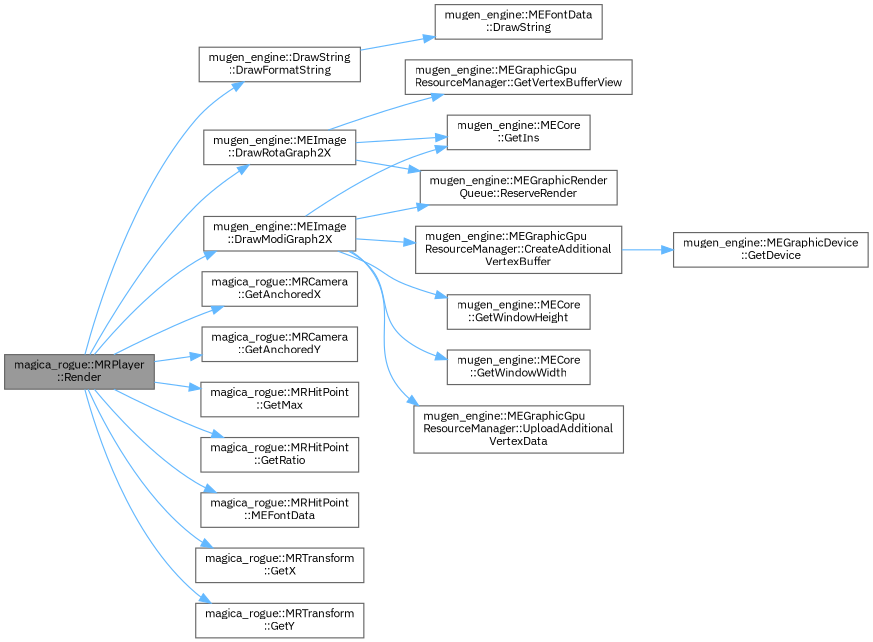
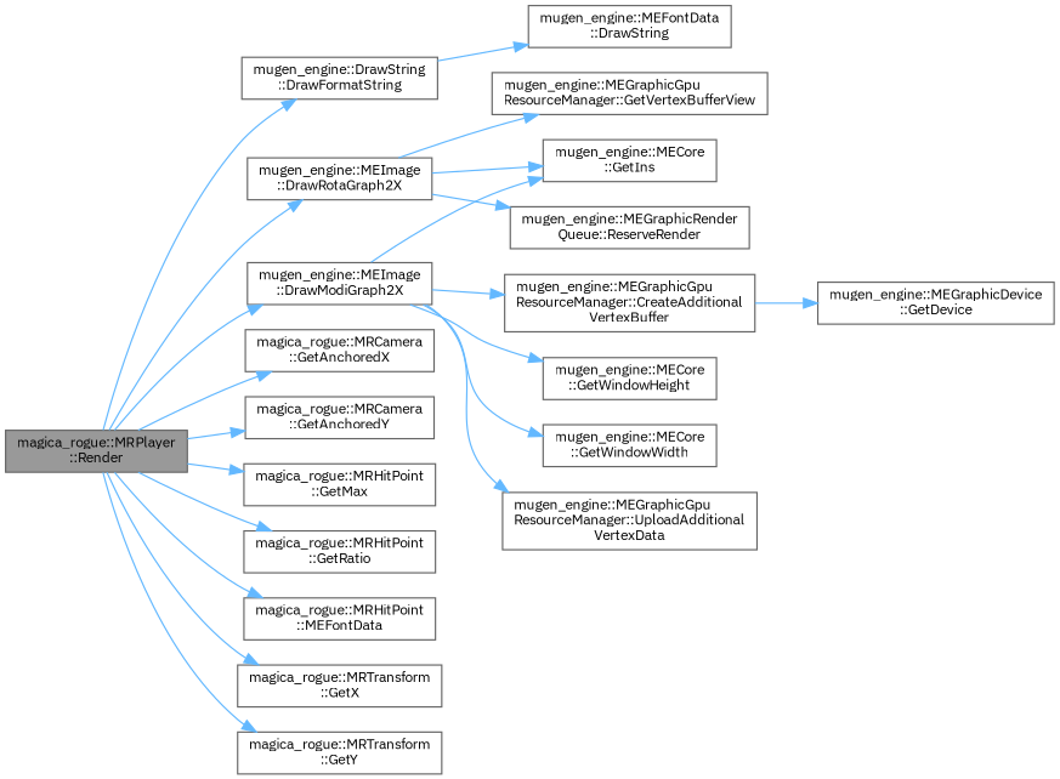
  digraph {
    fontname="IBM Plex Sans"
    rankdir=LR
    node [color=grey40 fillcolor=white fontname="IBM Plex Sans" fontsize=10 shape=box style=filled]
    edge [color=steelblue1 fontname="IBM Plex Sans" fontsize=10 labelfontname=Helvetica labelfontsize=10 style=solid]
    n1 [color=gray40 fillcolor=grey60 fontcolor=black height=0.2 label="magica_rogue::MRPlayer\l::Render" width=0.4]
    n2 [height=0.2 label="mugen_engine::DrawString\l::DrawFormatString" width=0.4]
    n3 [height=0.2 label="mugen_engine::MEImage\l::DrawModiGraph2X" width=0.4]
    n4 [height=0.2 label="mugen_engine::MEImage\l::DrawRotaGraph2X" width=0.4]
    n5 [height=0.2 label="magica_rogue::MRCamera\l::GetAnchoredX" width=0.4]
    n6 [height=0.2 label="magica_rogue::MRCamera\l::GetAnchoredY" width=0.4]
    n7 [height=0.2 label="magica_rogue::MRHitPoint\l::GetMax" width=0.4]
    n8 [height=0.2 label="magica_rogue::MRHitPoint\l::GetRatio" width=0.4]
    n9 [height=0.2 label="magica_rogue::MRHitPoint\l::MEFontData" width=0.4]
    n10 [height=0.2 label="magica_rogue::MRTransform\l::GetX" width=0.4]
    n11 [height=0.2 label="magica_rogue::MRTransform\l::GetY" width=0.4]
    n12 [height=0.2 label="mugen_engine::MEFontData\l::DrawString" width=0.4]
    n13 [height=0.2 label="mugen_engine::MEGraphicGpu\lResourceManager::CreateAdditional\lVertexBuffer" width=0.4]
    n14 [height=0.2 label="mugen_engine::MECore\l::GetIns" width=0.4]
    n15 [height=0.2 label="mugen_engine::MECore\l::GetWindowHeight" width=0.4]
    n16 [height=0.2 label="mugen_engine::MECore\l::GetWindowWidth" width=0.4]
    n17 [height=0.2 label="mugen_engine::MEGraphicRender\lQueue::ReserveRender" width=0.4]
    n18 [height=0.2 label="mugen_engine::MEGraphicGpu\lResourceManager::UploadAdditional\lVertexData" width=0.4]
    n19 [height=0.2 label="mugen_engine::MEGraphicGpu\lResourceManager::GetVertexBufferView" width=0.4]
    n20 [height=0.2 label="mugen_engine::MEGraphicDevice\l::GetDevice" width=0.4]
    n1 -> n2
    n1 -> n3
    n1 -> n4
    n1 -> n5
    n1 -> n6
    n1 -> n7
    n1 -> n8
    n1 -> n9
    n1 -> n10
    n1 -> n11
    n2 -> n12
    n3 -> n13
    n3 -> n14
    n3 -> n15
    n3 -> n16
-   n3 -> n17
    n3 -> n18
    n4 -> n14
    n4 -> n17
    n4 -> n19
    n13 -> n20
  }
